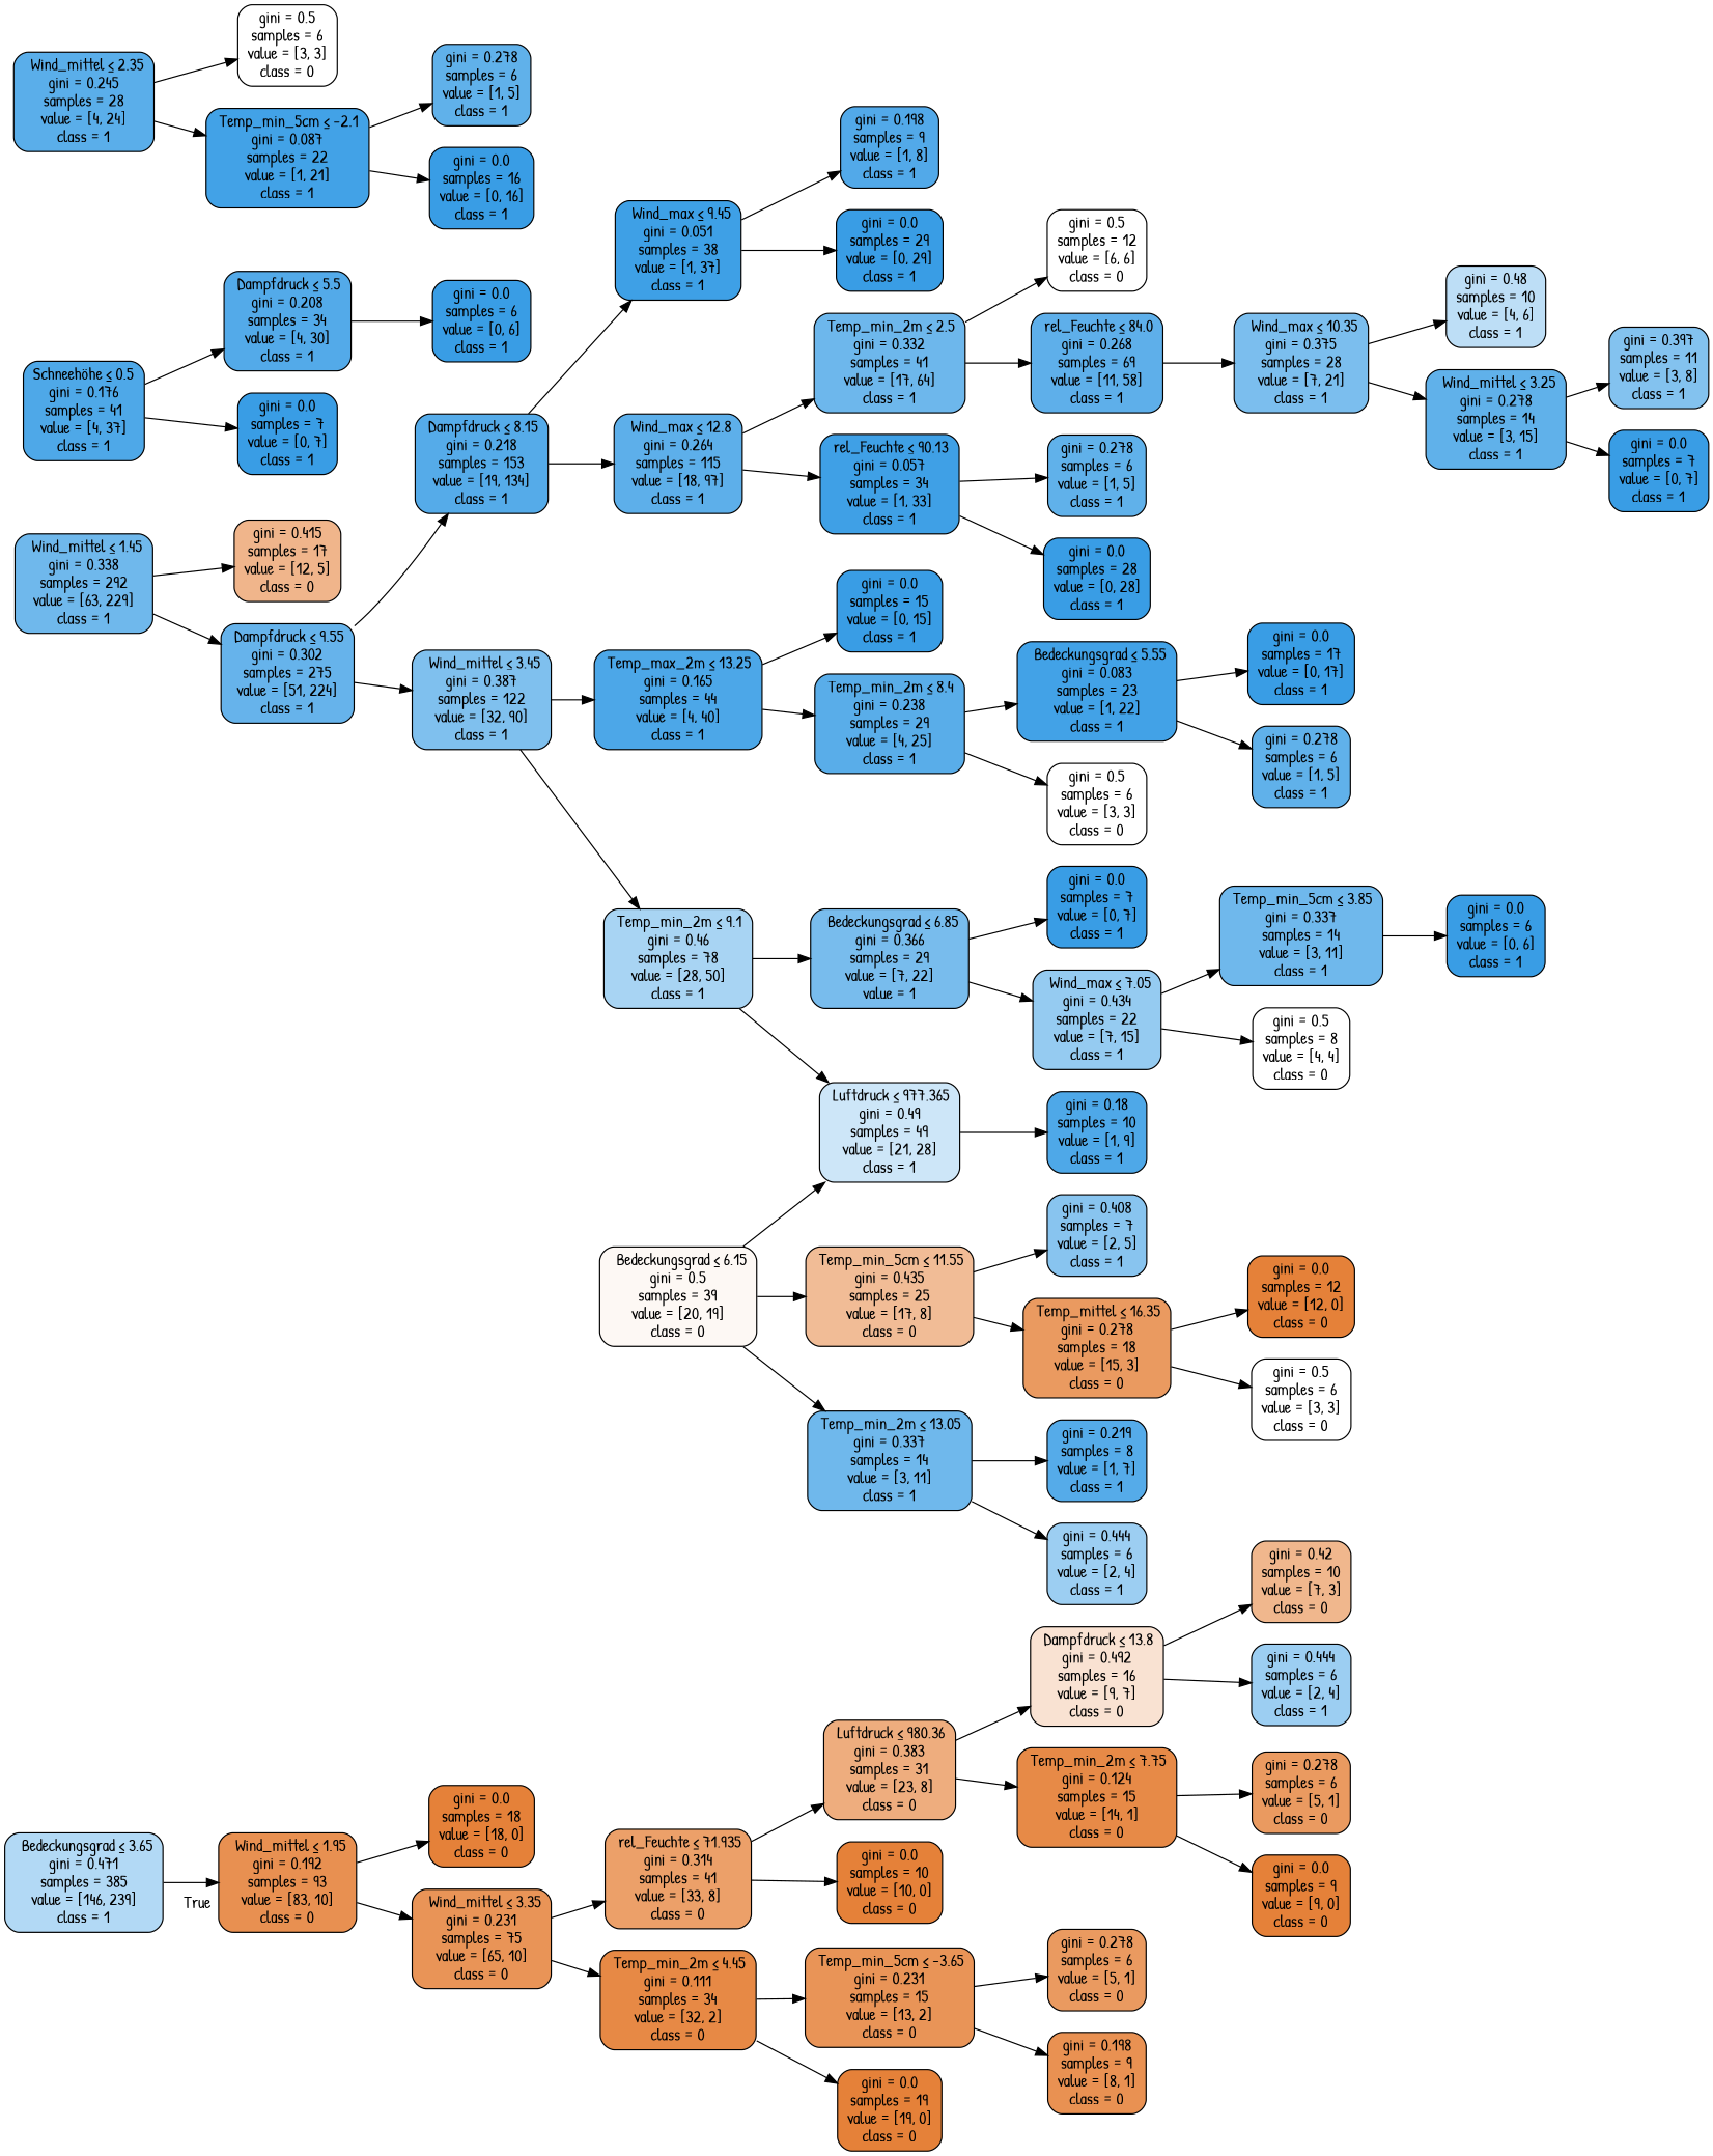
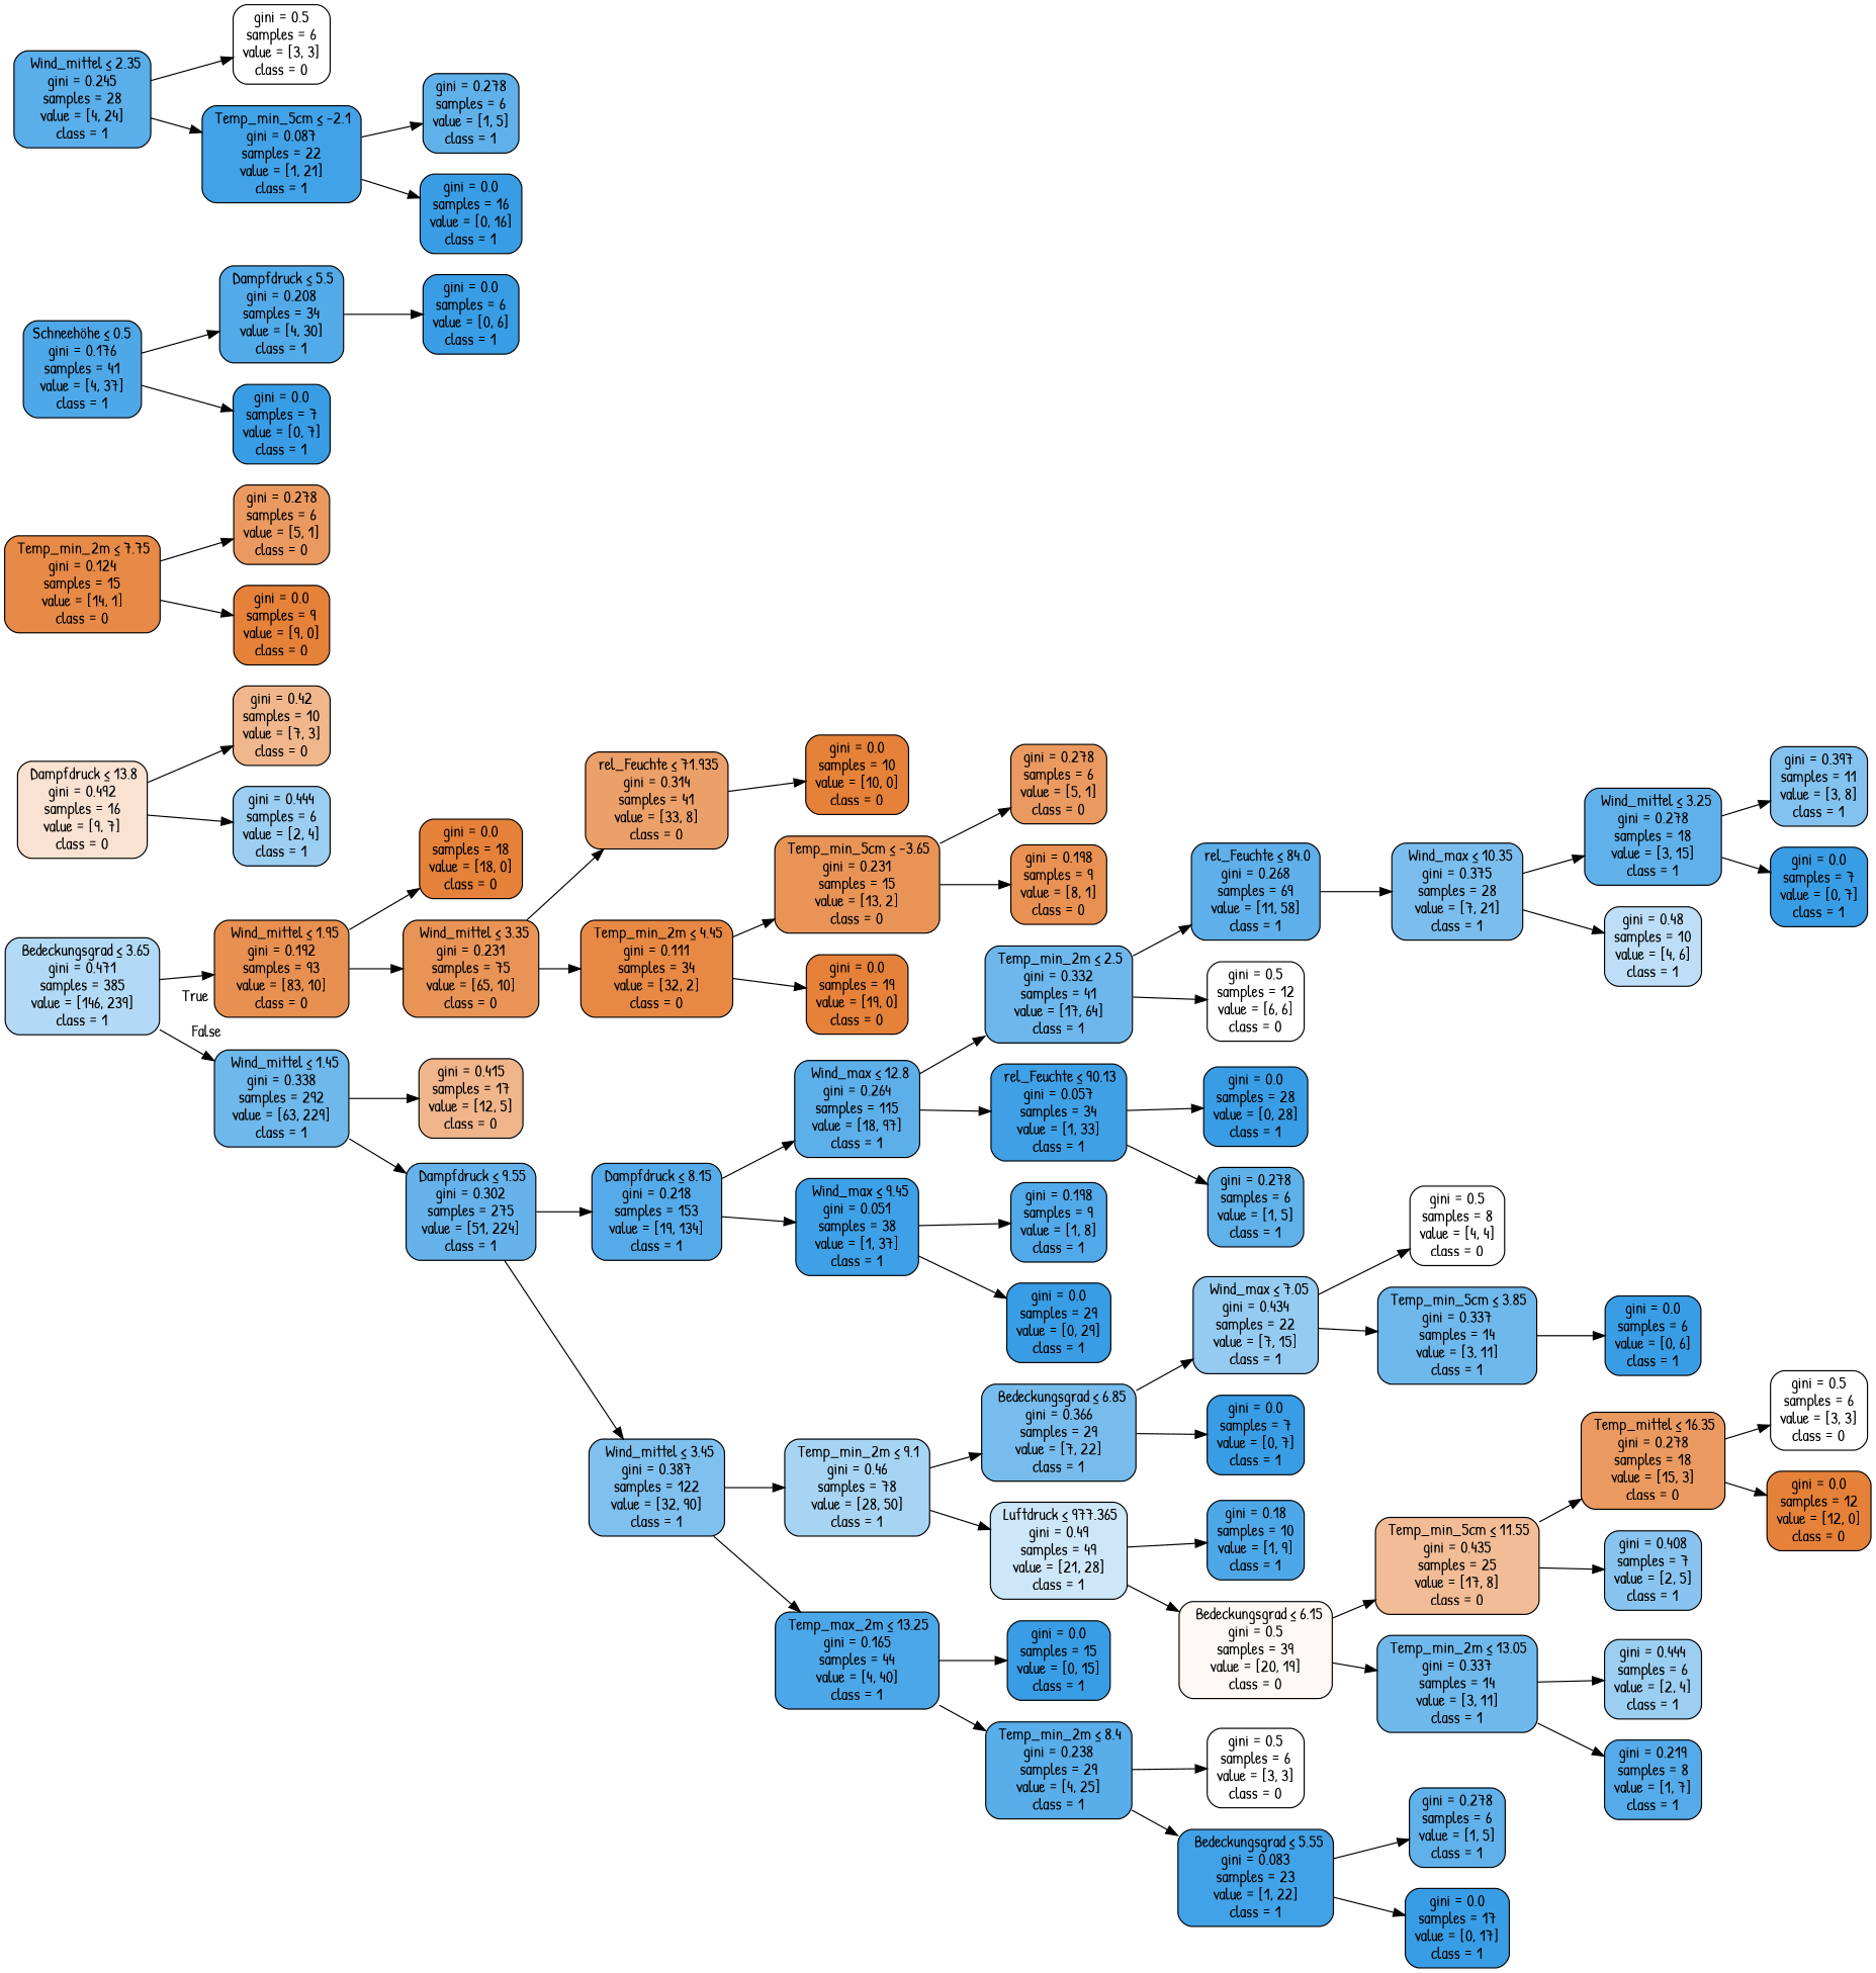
  digraph {
    fontname="Patrick Hand"
    rankdir=LR
    node [color=black fillcolor="#399de5ff" fontname="Patrick Hand" shape=box style="filled, rounded"]
    edge [fontname="Patrick Hand"]
    n1 [fillcolor="#399de563" label=<  Bedeckungsgrad &le; 3.65<br/>gini = 0.471<br/>samples = 385<br/>value = [146, 239]<br/>class = 1>]
    n2 [fillcolor="#e58139e0" label=<  Wind_mittel &le; 1.95<br/>gini = 0.192<br/>samples = 93<br/>value = [83, 10]<br/>class = 0>]
    n3 [fillcolor="#399de5b9" label=<  Wind_mittel &le; 1.45<br/>gini = 0.338<br/>samples = 292<br/>value = [63, 229]<br/>class = 1>]
    n4 [fillcolor="#e58139ff" label=<gini = 0.0<br/>samples = 18<br/>value = [18, 0]<br/>class = 0>]
    n5 [fillcolor="#e58139d8" label=<  Wind_mittel &le; 3.35<br/>gini = 0.231<br/>samples = 75<br/>value = [65, 10]<br/>class = 0>]
    n6 [fillcolor="#e5813995" label=<gini = 0.415<br/>samples = 17<br/>value = [12, 5]<br/>class = 0>]
    n7 [fillcolor="#399de5c5" label=< Dampfdruck &le; 9.55<br/>gini = 0.302<br/>samples = 275<br/>value = [51, 224]<br/>class = 1>]
    n8 [fillcolor="#e58139c1" label=< rel_Feuchte &le; 71.935<br/>gini = 0.314<br/>samples = 41<br/>value = [33, 8]<br/>class = 0>]
    n9 [fillcolor="#e58139ef" label=< Temp_min_2m &le; 4.45<br/>gini = 0.111<br/>samples = 34<br/>value = [32, 2]<br/>class = 0>]
-   n10 [fillcolor="#e58139a6" label=< Luftdruck &le; 980.36<br/>gini = 0.383<br/>samples = 31<br/>value = [23, 8]<br/>class = 0>]
    n11 [fillcolor="#e58139ff" label=<gini = 0.0<br/>samples = 10<br/>value = [10, 0]<br/>class = 0>]
    n12 [fillcolor="#e58139d8" label=< Temp_min_5cm &le; -3.65<br/>gini = 0.231<br/>samples = 15<br/>value = [13, 2]<br/>class = 0>]
    n13 [fillcolor="#e58139ff" label=<gini = 0.0<br/>samples = 19<br/>value = [19, 0]<br/>class = 0>]
    n14 [fillcolor="#e5813939" label=< Dampfdruck &le; 13.8<br/>gini = 0.492<br/>samples = 16<br/>value = [9, 7]<br/>class = 0>]
    n15 [fillcolor="#e58139ed" label=< Temp_min_2m &le; 7.75<br/>gini = 0.124<br/>samples = 15<br/>value = [14, 1]<br/>class = 0>]
    n16 [fillcolor="#e5813992" label=<gini = 0.42<br/>samples = 10<br/>value = [7, 3]<br/>class = 0>]
    n17 [fillcolor="#399de57f" label=<gini = 0.444<br/>samples = 6<br/>value = [2, 4]<br/>class = 1>]
    n18 [fillcolor="#e58139cc" label=<gini = 0.278<br/>samples = 6<br/>value = [5, 1]<br/>class = 0>]
    n19 [fillcolor="#e58139ff" label=<gini = 0.0<br/>samples = 9<br/>value = [9, 0]<br/>class = 0>]
    n20 [fillcolor="#e58139cc" label=<gini = 0.278<br/>samples = 6<br/>value = [5, 1]<br/>class = 0>]
    n21 [fillcolor="#e58139df" label=<gini = 0.198<br/>samples = 9<br/>value = [8, 1]<br/>class = 0>]
    n22 [fillcolor="#399de5db" label=< Dampfdruck &le; 8.15<br/>gini = 0.218<br/>samples = 153<br/>value = [19, 134]<br/>class = 1>]
    n23 [fillcolor="#399de5a4" label=<  Wind_mittel &le; 3.45<br/>gini = 0.387<br/>samples = 122<br/>value = [32, 90]<br/>class = 1>]
    n24 [fillcolor="#399de5d0" label=<  Wind_max &le; 12.8<br/>gini = 0.264<br/>samples = 115<br/>value = [18, 97]<br/>class = 1>]
    n25 [fillcolor="#399de5f8" label=<  Wind_max &le; 9.45<br/>gini = 0.051<br/>samples = 38<br/>value = [1, 37]<br/>class = 1>]
    n26 [fillcolor="#399de570" label=< Temp_min_2m &le; 9.1<br/>gini = 0.46<br/>samples = 78<br/>value = [28, 50]<br/>class = 1>]
    n27 [fillcolor="#399de5e6" label=< Temp_max_2m &le; 13.25<br/>gini = 0.165<br/>samples = 44<br/>value = [4, 40]<br/>class = 1>]
    n28 [fillcolor="#399de5bb" label=< Temp_min_2m &le; 2.5<br/>gini = 0.332<br/>samples = 41<br/>value = [17, 64]<br/>class = 1>]
    n29 [fillcolor="#399de5f7" label=< rel_Feuchte &le; 90.13<br/>gini = 0.057<br/>samples = 34<br/>value = [1, 33]<br/>class = 1>]
    n30 [fillcolor="#399de5df" label=<gini = 0.198<br/>samples = 9<br/>value = [1, 8]<br/>class = 1>]
    n31 [label=<gini = 0.0<br/>samples = 29<br/>value = [0, 29]<br/>class = 1>]
    n32 [fillcolor="#399de5cf" label=< rel_Feuchte &le; 84.0<br/>gini = 0.268<br/>samples = 69<br/>value = [11, 58]<br/>class = 1>]
    n33 [fillcolor="#e5813900" label=<gini = 0.5<br/>samples = 12<br/>value = [6, 6]<br/>class = 0>]
    n34 [label=<gini = 0.0<br/>samples = 28<br/>value = [0, 28]<br/>class = 1>]
    n35 [fillcolor="#399de5cc" label=<gini = 0.278<br/>samples = 6<br/>value = [1, 5]<br/>class = 1>]
    n36 [fillcolor="#399de5aa" label=<  Wind_max &le; 10.35<br/>gini = 0.375<br/>samples = 28<br/>value = [7, 21]<br/>class = 1>]
-   n37 [fillcolor="#399de5cc" label=<  Wind_mittel &le; 3.25<br/>gini = 0.278<br/>samples = 14<br/>value = [3, 15]<br/>class = 1>]
+   n37 [fillcolor="#399de5cc" label=<  Wind_mittel &le; 3.25<br/>gini = 0.278<br/>samples = 18<br/>value = [3, 15]<br/>class = 1>]
    n38 [fillcolor="#399de555" label=<gini = 0.48<br/>samples = 10<br/>value = [4, 6]<br/>class = 1>]
    n39 [fillcolor="#399de5e3" label=<Schneehöhe &le; 0.5<br/>gini = 0.176<br/>samples = 41<br/>value = [4, 37]<br/>class = 1>]
    n40 [fillcolor="#399de5dd" label=< Dampfdruck &le; 5.5<br/>gini = 0.208<br/>samples = 34<br/>value = [4, 30]<br/>class = 1>]
    n41 [label=<gini = 0.0<br/>samples = 7<br/>value = [0, 7]<br/>class = 1>]
    n42 [fillcolor="#399de59f" label=<gini = 0.397<br/>samples = 11<br/>value = [3, 8]<br/>class = 1>]
    n43 [label=<gini = 0.0<br/>samples = 7<br/>value = [0, 7]<br/>class = 1>]
    n44 [label=<gini = 0.0<br/>samples = 6<br/>value = [0, 6]<br/>class = 1>]
    n45 [fillcolor="#399de5d4" label=<  Wind_mittel &le; 2.35<br/>gini = 0.245<br/>samples = 28<br/>value = [4, 24]<br/>class = 1>]
    n46 [fillcolor="#e5813900" label=<gini = 0.5<br/>samples = 6<br/>value = [3, 3]<br/>class = 0>]
    n47 [fillcolor="#399de5f3" label=< Temp_min_5cm &le; -2.1<br/>gini = 0.087<br/>samples = 22<br/>value = [1, 21]<br/>class = 1>]
    n48 [fillcolor="#399de5cc" label=<gini = 0.278<br/>samples = 6<br/>value = [1, 5]<br/>class = 1>]
    n49 [label=<gini = 0.0<br/>samples = 16<br/>value = [0, 16]<br/>class = 1>]
-   n50 [fillcolor="#399de5ae" label=<  Bedeckungsgrad &le; 6.85<br/>gini = 0.366<br/>samples = 29<br/>value = [7, 22]<br/>value = 1>]
+   n50 [fillcolor="#399de5ae" label=<  Bedeckungsgrad &le; 6.85<br/>gini = 0.366<br/>samples = 29<br/>value = [7, 22]<br/>class = 1>]
    n51 [fillcolor="#399de540" label=< Luftdruck &le; 977.365<br/>gini = 0.49<br/>samples = 49<br/>value = [21, 28]<br/>class = 1>]
    n52 [label=<gini = 0.0<br/>samples = 15<br/>value = [0, 15]<br/>class = 1>]
    n53 [fillcolor="#399de5d6" label=< Temp_min_2m &le; 8.4<br/>gini = 0.238<br/>samples = 29<br/>value = [4, 25]<br/>class = 1>]
    n54 [fillcolor="#399de588" label=<  Wind_max &le; 7.05<br/>gini = 0.434<br/>samples = 22<br/>value = [7, 15]<br/>class = 1>]
    n55 [label=<gini = 0.0<br/>samples = 7<br/>value = [0, 7]<br/>class = 1>]
    n56 [fillcolor="#399de5e3" label=<gini = 0.18<br/>samples = 10<br/>value = [1, 9]<br/>class = 1>]
    n57 [fillcolor="#e581390d" label=<  Bedeckungsgrad &le; 6.15<br/>gini = 0.5<br/>samples = 39<br/>value = [20, 19]<br/>class = 0>]
    n58 [fillcolor="#e5813900" label=<gini = 0.5<br/>samples = 8<br/>value = [4, 4]<br/>class = 0>]
    n59 [fillcolor="#399de5b9" label=< Temp_min_5cm &le; 3.85<br/>gini = 0.337<br/>samples = 14<br/>value = [3, 11]<br/>class = 1>]
    n60 [label=<gini = 0.0<br/>samples = 6<br/>value = [0, 6]<br/>class = 1>]
    n61 [fillcolor="#e5813987" label=< Temp_min_5cm &le; 11.55<br/>gini = 0.435<br/>samples = 25<br/>value = [17, 8]<br/>class = 0>]
    n62 [fillcolor="#399de5b9" label=< Temp_min_2m &le; 13.05<br/>gini = 0.337<br/>samples = 14<br/>value = [3, 11]<br/>class = 1>]
    n63 [fillcolor="#e58139cc" label=< Temp_mittel &le; 16.35<br/>gini = 0.278<br/>samples = 18<br/>value = [15, 3]<br/>class = 0>]
    n64 [fillcolor="#399de599" label=<gini = 0.408<br/>samples = 7<br/>value = [2, 5]<br/>class = 1>]
    n65 [fillcolor="#399de57f" label=<gini = 0.444<br/>samples = 6<br/>value = [2, 4]<br/>class = 1>]
    n66 [fillcolor="#399de5db" label=<gini = 0.219<br/>samples = 8<br/>value = [1, 7]<br/>class = 1>]
    n67 [fillcolor="#e5813900" label=<gini = 0.5<br/>samples = 6<br/>value = [3, 3]<br/>class = 0>]
    n68 [fillcolor="#e58139ff" label=<gini = 0.0<br/>samples = 12<br/>value = [12, 0]<br/>class = 0>]
    n69 [fillcolor="#e5813900" label=<gini = 0.5<br/>samples = 6<br/>value = [3, 3]<br/>class = 0>]
    n70 [fillcolor="#399de5f3" label=<  Bedeckungsgrad &le; 5.55<br/>gini = 0.083<br/>samples = 23<br/>value = [1, 22]<br/>class = 1>]
    n71 [fillcolor="#399de5cc" label=<gini = 0.278<br/>samples = 6<br/>value = [1, 5]<br/>class = 1>]
    n72 [label=<gini = 0.0<br/>samples = 17<br/>value = [0, 17]<br/>class = 1>]
    n1 -> n2 [headlabel=True labelangle=45 labeldistance=2.5]
+   n1 -> n3 [headlabel=False labelangle=-45 labeldistance=2.5]
    n2 -> n4
    n2 -> n5
    n3 -> n6
    n3 -> n7
    n5 -> n8
    n5 -> n9
    n7 -> n22
    n7 -> n23
-   n8 -> n10
    n8 -> n11
    n9 -> n12
    n9 -> n13
-   n10 -> n14
-   n10 -> n15
    n12 -> n20
    n12 -> n21
    n14 -> n16
    n14 -> n17
    n15 -> n18
    n15 -> n19
    n22 -> n24
    n22 -> n25
    n23 -> n26
    n23 -> n27
    n24 -> n28
    n24 -> n29
    n25 -> n30
    n25 -> n31
    n26 -> n50
    n26 -> n51
    n27 -> n52
    n27 -> n53
    n28 -> n32
    n28 -> n33
    n29 -> n34
    n29 -> n35
    n32 -> n36
    n36 -> n37
    n36 -> n38
    n37 -> n42
    n37 -> n43
    n39 -> n40
    n39 -> n41
    n40 -> n44
    n45 -> n46
    n45 -> n47
    n47 -> n48
    n47 -> n49
    n50 -> n54
    n50 -> n55
    n51 -> n56
-   n57 -> n51
+   n51 -> n57
    n53 -> n69
    n53 -> n70
    n54 -> n58
    n54 -> n59
    n57 -> n61
    n57 -> n62
    n59 -> n60
    n61 -> n63
    n61 -> n64
    n62 -> n65
    n62 -> n66
    n63 -> n67
    n63 -> n68
    n70 -> n71
    n70 -> n72
  }
